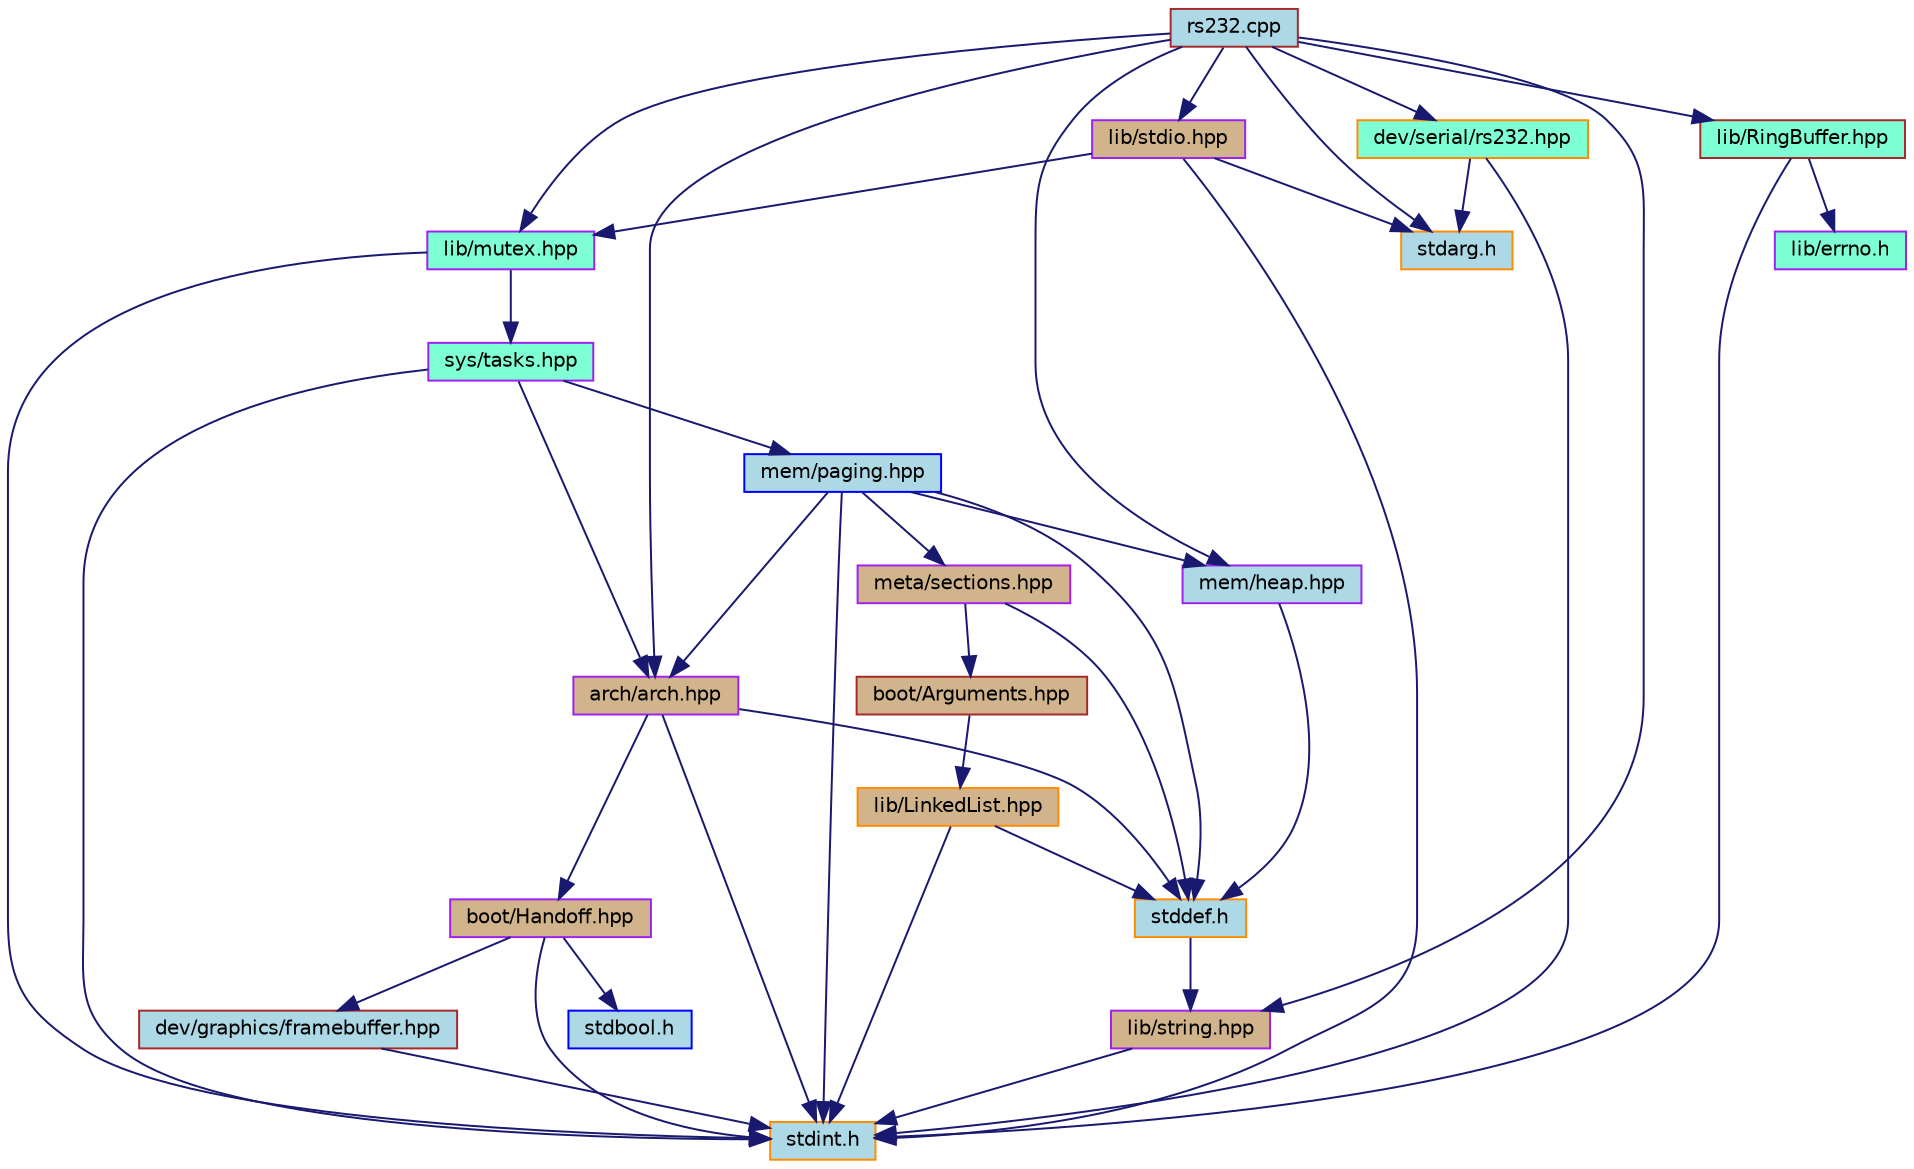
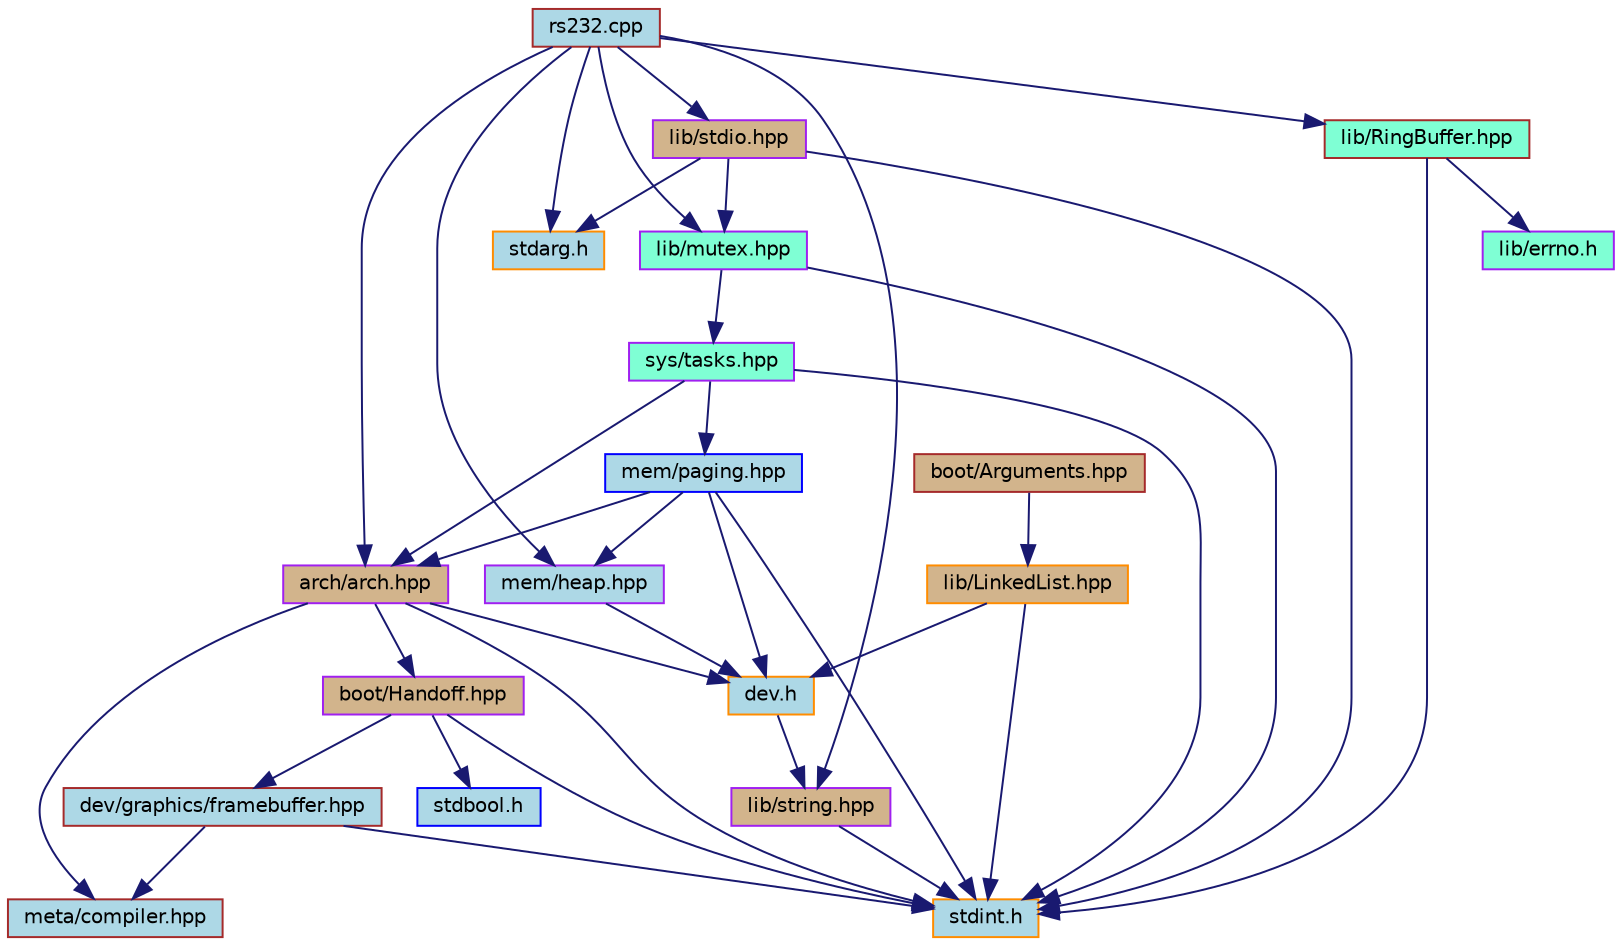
  digraph {
    node [color=purple fillcolor=lightblue fontname=Helvetica fontsize=10 shape=record style=filled]
    edge [color=midnightblue fontname=Helvetica fontsize=10 labelfontname=Helvetica labelfontsize=10 style=solid]
    n1 [color=brown fontcolor=black height=0.2 label="rs232.cpp" width=0.4]
    n2 [color=darkorange height=0.2 label="stdarg.h" width=0.4]
    n3 [fillcolor=tan height=0.2 label="arch/arch.hpp" width=0.4]
-   n4 [color=darkorange fillcolor=aquamarine height=0.2 label="dev/serial/rs232.hpp" width=0.4]
    n5 [height=0.2 label="mem/heap.hpp" width=0.4]
    n6 [fillcolor=tan height=0.2 label="lib/stdio.hpp" width=0.4]
    n7 [fillcolor=aquamarine height=0.2 label="lib/mutex.hpp" width=0.4]
    n8 [fillcolor=tan height=0.2 label="lib/string.hpp" width=0.4]
    n9 [color=brown fillcolor=aquamarine height=0.2 label="lib/RingBuffer.hpp" width=0.4]
-   n10 [color=darkorange height=0.2 label="stddef.h" width=0.4]
+   n10 [color=darkorange height=0.2 label="dev.h" width=0.4]
    n11 [color=darkorange height=0.2 label="stdint.h" width=0.4]
    n12 [fillcolor=tan height=0.2 label="boot/Handoff.hpp" width=0.4]
+   n13 [color=brown height=0.2 label="meta/compiler.hpp" width=0.4]
    n14 [fillcolor=aquamarine height=0.2 label="sys/tasks.hpp" width=0.4]
    n15 [fillcolor=aquamarine height=0.2 label="lib/errno.h" width=0.4]
    n16 [color=blue height=0.2 label="stdbool.h" width=0.4]
    n17 [color=brown height=0.2 label="dev/graphics/framebuffer.hpp" width=0.4]
    n18 [color=blue height=0.2 label="mem/paging.hpp" width=0.4]
-   n19 [fillcolor=tan height=0.2 label="meta/sections.hpp" width=0.4]
    n20 [color=brown fillcolor=tan height=0.2 label="boot/Arguments.hpp" width=0.4]
    n21 [color=darkorange fillcolor=tan height=0.2 label="lib/LinkedList.hpp" width=0.4]
    n1 -> n2
    n1 -> n3
-   n1 -> n4
    n1 -> n5
    n1 -> n6
    n1 -> n7
    n1 -> n8
    n1 -> n9
    n3 -> n10
    n3 -> n11
    n3 -> n12
-   n4 -> n2
-   n4 -> n11
+   n3 -> n13
    n5 -> n10
    n6 -> n2
    n6 -> n7
    n6 -> n11
    n7 -> n11
    n7 -> n14
    n8 -> n11
    n9 -> n11
    n9 -> n15
    n10 -> n8
    n12 -> n11
    n12 -> n16
    n12 -> n17
    n14 -> n3
    n14 -> n11
    n14 -> n18
    n17 -> n11
+   n17 -> n13
    n18 -> n3
    n18 -> n5
    n18 -> n10
    n18 -> n11
-   n18 -> n19
-   n19 -> n10
-   n19 -> n20
    n20 -> n21
    n21 -> n10
    n21 -> n11
  }
